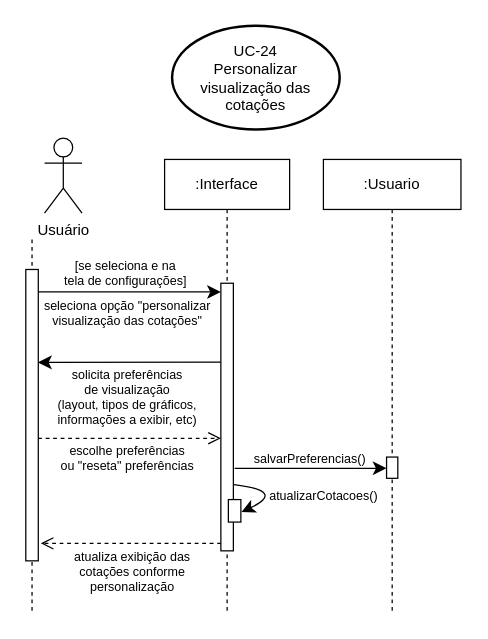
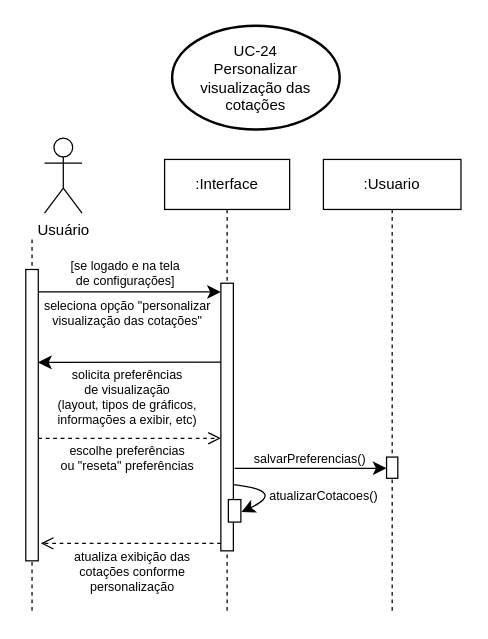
  <mxCell id="0" />
  <mxCell id="1" parent="0" />
  <mxCell id="2" value=":Interface" style="shape=umlLifeline;perimeter=lifelinePerimeter;whiteSpace=wrap;html=1;container=0;dropTarget=0;collapsible=0;recursiveResize=0;outlineConnect=0;portConstraint=eastwest;newEdgeStyle={&quot;edgeStyle&quot;:&quot;elbowEdgeStyle&quot;,&quot;elbow&quot;:&quot;vertical&quot;,&quot;curved&quot;:0,&quot;rounded&quot;:0};" vertex="1" parent="1"><mxGeometry x="131" y="127" width="100" height="362" as="geometry" /></mxCell>
  <mxCell id="3" value="" style="html=1;points=[];perimeter=orthogonalPerimeter;outlineConnect=0;targetShapes=umlLifeline;portConstraint=eastwest;newEdgeStyle={&quot;edgeStyle&quot;:&quot;elbowEdgeStyle&quot;,&quot;elbow&quot;:&quot;vertical&quot;,&quot;curved&quot;:0,&quot;rounded&quot;:0};" vertex="1" parent="2"><mxGeometry x="45" y="99" width="10" height="214" as="geometry" /></mxCell>
  <mxCell id="4" value="" style="endArrow=none;dashed=1;html=1;rounded=0;" edge="1" parent="1"><mxGeometry width="50" height="50" relative="1" as="geometry"><mxPoint x="25" y="488" as="sourcePoint" /><mxPoint x="25" y="189" as="targetPoint" /></mxGeometry></mxCell>
  <mxCell id="5" value="Usuário" style="shape=umlActor;verticalLabelPosition=bottom;verticalAlign=top;html=1;outlineConnect=0;" vertex="1" parent="1"><mxGeometry x="35" y="110" width="30" height="60" as="geometry" /></mxCell>
  <mxCell id="6" value="" style="rounded=0;whiteSpace=wrap;html=1;" vertex="1" parent="1"><mxGeometry x="20" y="215" width="10" height="233" as="geometry" /></mxCell>
  <mxCell id="7" value="" style="endArrow=classic;html=1;rounded=0;fontSize=12;startSize=8;endSize=8;curved=1;" edge="1" parent="1" target="3"><mxGeometry width="50" height="50" relative="1" as="geometry"><mxPoint x="30" y="233" as="sourcePoint" /><mxPoint x="80" y="183" as="targetPoint" /></mxGeometry></mxCell>
  <mxCell id="8" value="seleciona opção &quot;personalizar&lt;div style=&quot;font-size: 10px;&quot;&gt;visualização das cotações&quot;&lt;/div&gt;" style="edgeLabel;html=1;align=center;verticalAlign=middle;resizable=0;points=[];fontSize=10;" vertex="1" connectable="0" parent="7"><mxGeometry x="0.538" y="2" relative="1" as="geometry"><mxPoint x="-42" y="18" as="offset" /></mxGeometry></mxCell>
- <mxCell id="9" value="[se seleciona e na tela de configurações]" style="text;html=1;align=center;verticalAlign=middle;whiteSpace=wrap;rounded=0;fontSize=10;" vertex="1" parent="1"><mxGeometry x="50" y="203" width="100" height="30" as="geometry" /></mxCell>
+ <mxCell id="9" value="[se logado e na tela de configurações]" style="text;html=1;align=center;verticalAlign=middle;whiteSpace=wrap;rounded=0;fontSize=10;" vertex="1" parent="1"><mxGeometry x="50" y="203" width="100" height="30" as="geometry" /></mxCell>
  <mxCell id="10" value="" style="endArrow=open;html=1;rounded=0;fontSize=12;startSize=8;endSize=8;curved=1;endFill=0;dashed=1;" edge="1" parent="1"><mxGeometry width="50" height="50" relative="1" as="geometry"><mxPoint x="176" y="434" as="sourcePoint" /><mxPoint x="32" y="434" as="targetPoint" /></mxGeometry></mxCell>
  <mxCell id="11" value="atualiza exibição das&lt;div&gt;cotações conforme&lt;/div&gt;&lt;div&gt;personalização&lt;/div&gt;" style="edgeLabel;html=1;align=center;verticalAlign=middle;resizable=0;points=[];fontSize=10;" vertex="1" connectable="0" parent="10"><mxGeometry x="0.082" relative="1" as="geometry"><mxPoint x="6" y="22" as="offset" /></mxGeometry></mxCell>
  <mxCell id="12" value="UC-24&lt;div&gt;Personalizar visualização das cotações&lt;/div&gt;" style="strokeWidth=2;html=1;shape=mxgraph.flowchart.start_1;whiteSpace=wrap;" vertex="1" parent="1"><mxGeometry x="137" y="20" width="134" height="83" as="geometry" /></mxCell>
  <mxCell id="13" value=":Usuario" style="shape=umlLifeline;perimeter=lifelinePerimeter;whiteSpace=wrap;html=1;container=1;dropTarget=0;collapsible=0;recursiveResize=0;outlineConnect=0;portConstraint=eastwest;newEdgeStyle={&quot;curved&quot;:0,&quot;rounded&quot;:0};" vertex="1" parent="1"><mxGeometry x="258" y="127" width="110" height="362" as="geometry" /></mxCell>
  <mxCell id="14" value="&lt;span style=&quot;color: rgba(0, 0, 0, 0); font-family: monospace; font-size: 0px; text-align: start;&quot;&gt;%3CmxGraphModel%3E%3Croot%3E%3CmxCell%20id%3D%220%22%2F%3E%3CmxCell%20id%3D%221%22%20parent%3D%220%22%2F%3E%3CmxCell%20id%3D%222%22%20value%3D%22%26lt%3Bfont%20style%3D%26quot%3Bfont-size%3A%209px%3B%26quot%3B%26gt%3B%5Bse%20n%C3%A3o%20houve%26lt%3B%2Ffont%26gt%3B%26lt%3Bdiv%20style%3D%26quot%3Bfont-size%3A%209px%3B%26quot%3B%26gt%3B%26lt%3Bfont%20style%3D%26quot%3Bfont-size%3A%209px%3B%26quot%3B%26gt%3Berro%5D%26lt%3B%2Ffont%26gt%3B%26lt%3B%2Fdiv%26gt%3B%22%20style%3D%22text%3Bhtml%3D1%3Balign%3Dcenter%3BverticalAlign%3Dmiddle%3Bresizable%3D0%3Bpoints%3D%5B%5D%3Bautosize%3D1%3BstrokeColor%3Dnone%3BfillColor%3Dnone%3BfontSize%3D9%3B%22%20vertex%3D%221%22%20parent%3D%221%22%3E%3CmxGeometry%20x%3D%22438%22%20y%3D%22306%22%20width%3D%2275%22%20height%3D%2234%22%20as%3D%22geometry%22%2F%3E%3C%2FmxCell%3E%3C%2Froot%3E%3C%2FmxGraphModel%3E&lt;/span&gt;" style="html=1;points=[];perimeter=orthogonalPerimeter;outlineConnect=0;targetShapes=umlLifeline;portConstraint=eastwest;newEdgeStyle={&quot;edgeStyle&quot;:&quot;elbowEdgeStyle&quot;,&quot;elbow&quot;:&quot;vertical&quot;,&quot;curved&quot;:0,&quot;rounded&quot;:0};" vertex="1" parent="13"><mxGeometry x="-76" y="272" width="10" height="18" as="geometry" /></mxCell>
  <mxCell id="15" value="" style="endArrow=classic;html=1;rounded=0;fontSize=12;startSize=8;endSize=8;curved=1;" edge="1" parent="13"><mxGeometry width="50" height="50" relative="1" as="geometry"><mxPoint x="-71.5" y="260" as="sourcePoint" /><mxPoint x="-65.5" y="282" as="targetPoint" /><Array as="points"><mxPoint x="-29.5" y="265" /></Array></mxGeometry></mxCell>
  <mxCell id="16" value="atualizarCotacoes()" style="edgeLabel;html=1;align=center;verticalAlign=middle;resizable=0;points=[];fontSize=10;" vertex="1" connectable="0" parent="15"><mxGeometry x="0.475" y="-4" relative="1" as="geometry"><mxPoint x="48" y="-1" as="offset" /></mxGeometry></mxCell>
  <mxCell id="17" value="" style="endArrow=classic;html=1;rounded=0;fontSize=12;startSize=8;endSize=8;curved=1;entryX=0.976;entryY=0.319;entryDx=0;entryDy=0;entryPerimeter=0;" edge="1" parent="1" target="6"><mxGeometry width="50" height="50" relative="1" as="geometry"><mxPoint x="176" y="289" as="sourcePoint" /><mxPoint x="226" y="239" as="targetPoint" /></mxGeometry></mxCell>
  <mxCell id="18" value="solicita preferências&lt;div&gt;de visualização&lt;/div&gt;&lt;div&gt;(layout, tipos de gráficos,&lt;/div&gt;&lt;div&gt;informações a exibir, etc)&lt;/div&gt;" style="edgeLabel;html=1;align=center;verticalAlign=middle;resizable=0;points=[];fontSize=10;" vertex="1" connectable="0" parent="1"><mxGeometry x="100.001" y="316" as="geometry" /></mxCell>
  <mxCell id="19" value="" style="endArrow=open;html=1;rounded=0;fontSize=12;startSize=8;endSize=8;curved=1;endFill=0;dashed=1;" edge="1" parent="1" target="3"><mxGeometry width="50" height="50" relative="1" as="geometry"><mxPoint x="30" y="350" as="sourcePoint" /><mxPoint x="80" y="300" as="targetPoint" /></mxGeometry></mxCell>
  <mxCell id="20" value="escolhe preferências&lt;div&gt;ou &quot;reseta&quot; preferências&lt;/div&gt;" style="edgeLabel;html=1;align=center;verticalAlign=middle;resizable=0;points=[];fontSize=10;" vertex="1" connectable="0" parent="19"><mxGeometry x="-0.077" relative="1" as="geometry"><mxPoint x="3" y="15" as="offset" /></mxGeometry></mxCell>
  <mxCell id="21" value="" style="endArrow=classic;html=1;rounded=0;fontSize=12;startSize=8;endSize=8;curved=1;" edge="1" parent="1" target="23"><mxGeometry width="50" height="50" relative="1" as="geometry"><mxPoint x="187" y="374" as="sourcePoint" /><mxPoint x="331" y="374" as="targetPoint" /></mxGeometry></mxCell>
  <mxCell id="22" value="salvarPreferencias()" style="edgeLabel;html=1;align=center;verticalAlign=middle;resizable=0;points=[];fontSize=10;" vertex="1" connectable="0" parent="21"><mxGeometry x="-0.042" y="1" relative="1" as="geometry"><mxPoint x="1" y="-8" as="offset" /></mxGeometry></mxCell>
  <mxCell id="23" value="" style="html=1;points=[[0,0,0,0,5],[0,1,0,0,-5],[1,0,0,0,5],[1,1,0,0,-5]];perimeter=orthogonalPerimeter;outlineConnect=0;targetShapes=umlLifeline;portConstraint=eastwest;newEdgeStyle={&quot;curved&quot;:0,&quot;rounded&quot;:0};" vertex="1" parent="1"><mxGeometry x="308.5" y="365" width="9" height="17" as="geometry" /></mxCell>
